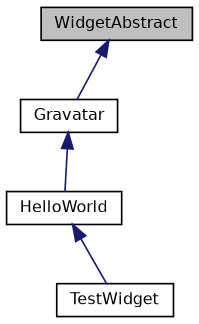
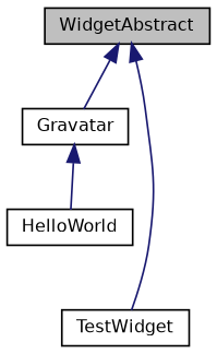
  digraph {
    node [color=black fillcolor=white fontname=Helvetica fontsize=10 shape=record style=filled]
    edge [color=midnightblue dir=back fontname=Helvetica fontsize=10 labelfontname=Helvetica labelfontsize=10 style=solid]
    n1 [fillcolor=grey75 fontcolor=black height=0.2 label=WidgetAbstract width=0.4]
    n2 [height=0.2 label=Gravatar width=0.4]
    n3 [height=0.2 label=TestWidget width=0.4]
    n4 [height=0.2 label=HelloWorld width=0.4]
    n1 -> n2
-   n4 -> n3
+   n1 -> n3
    n2 -> n4
  }
